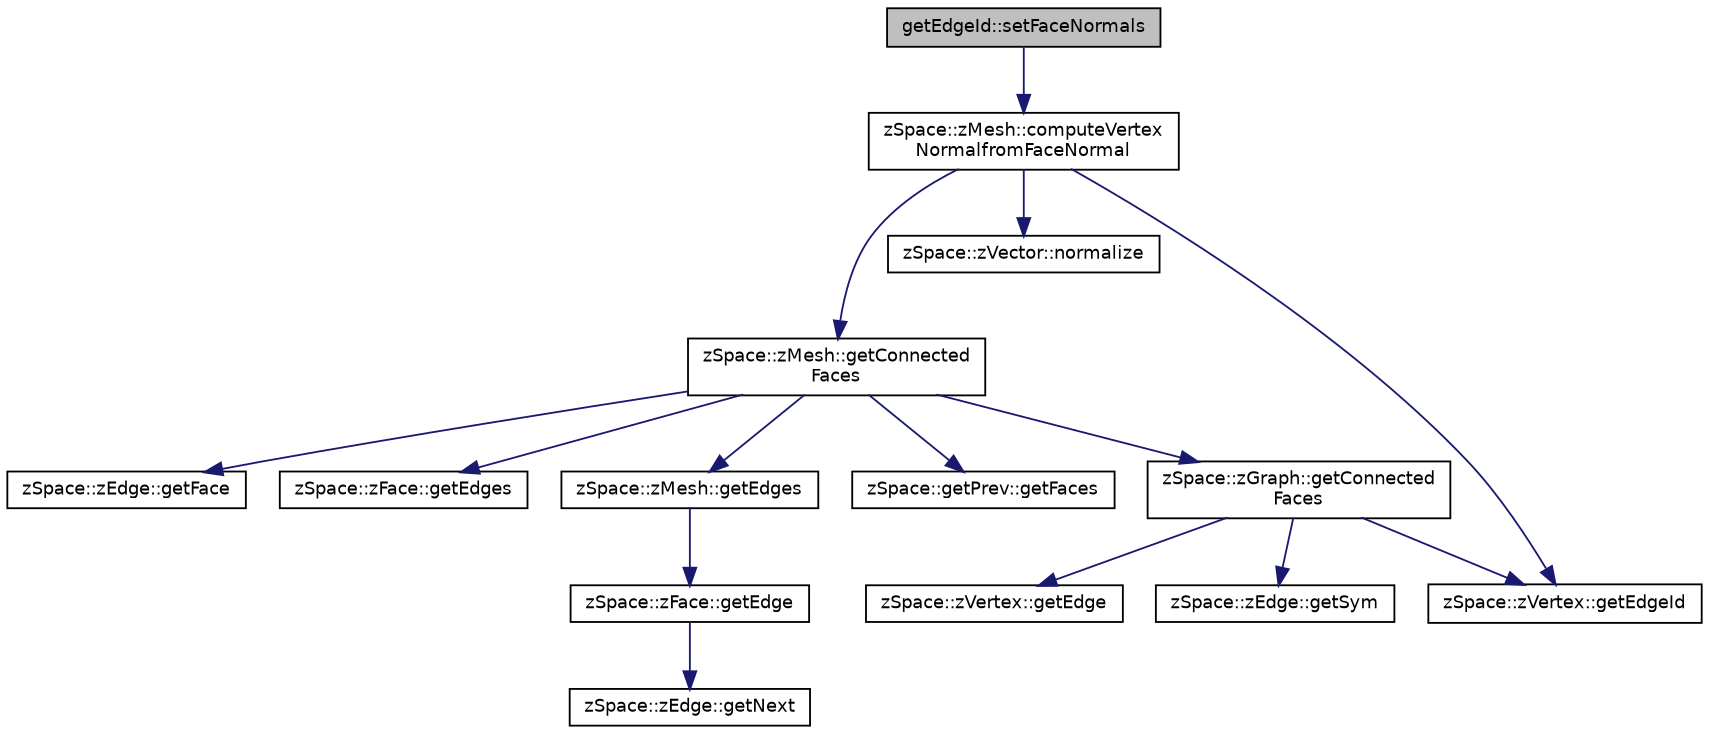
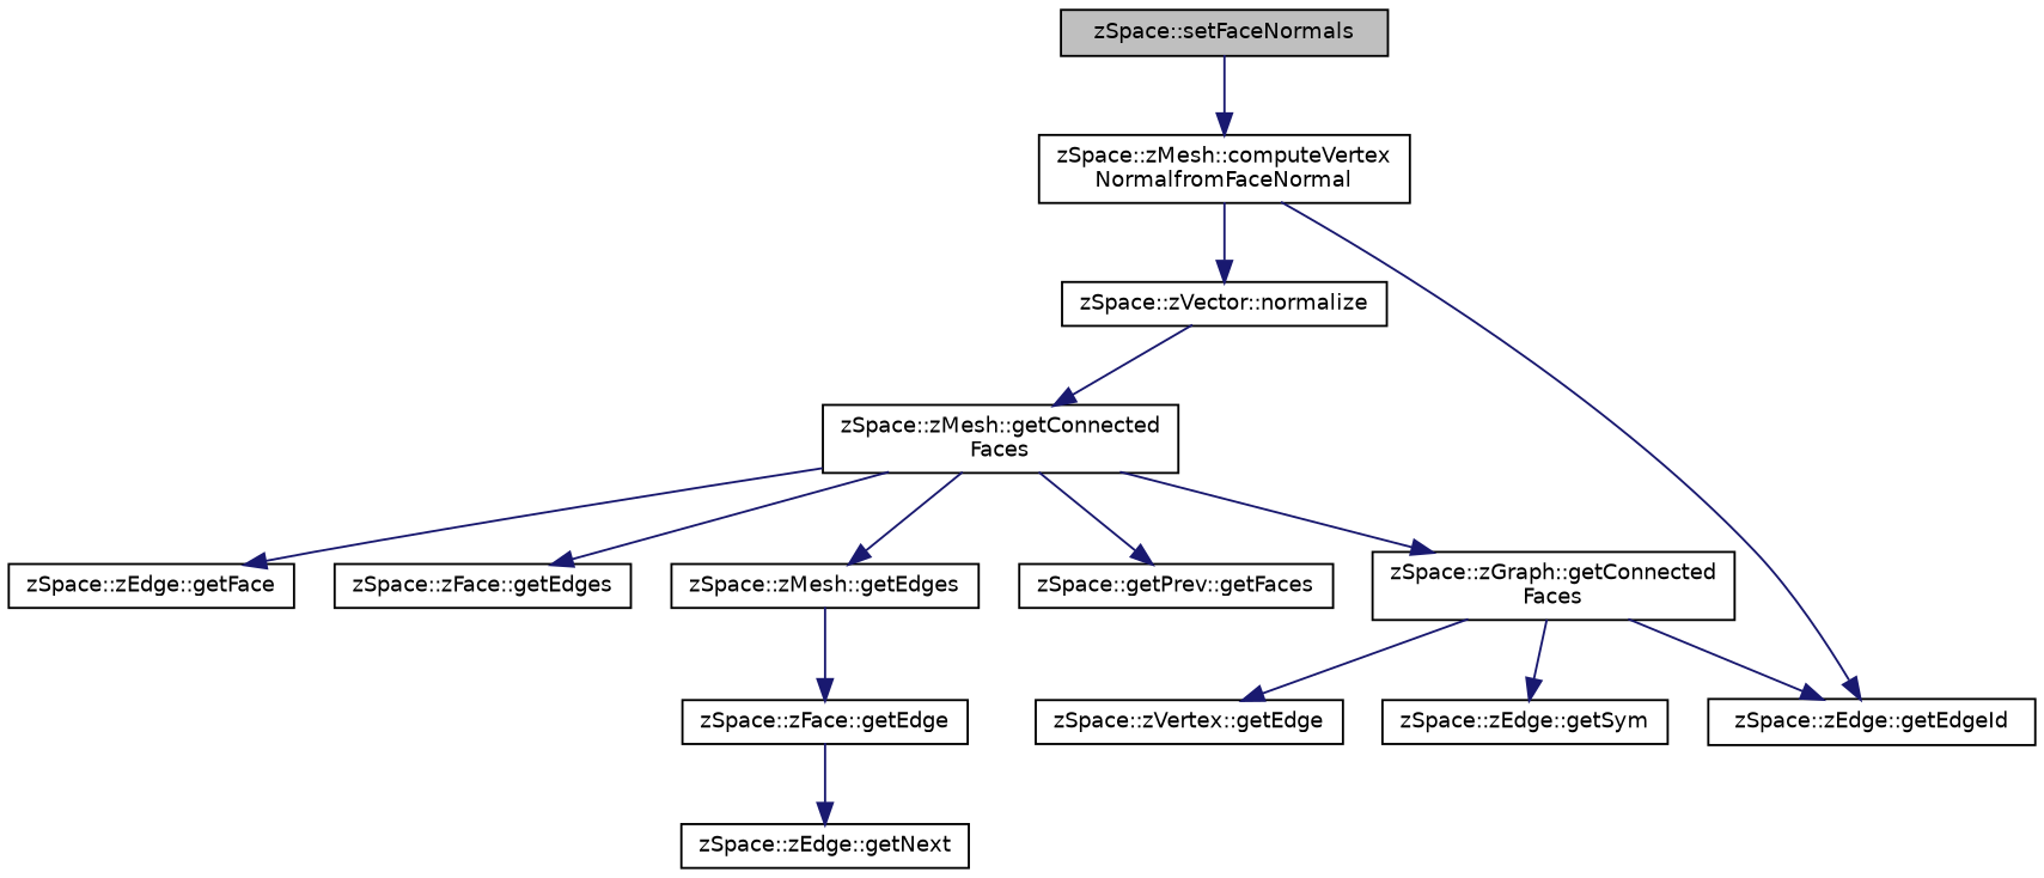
  digraph {
    rankdir=TB
    node [color=black fillcolor=white fontname=Helvetica fontsize=10 shape=record style=filled]
    edge [color=midnightblue fontname=Helvetica fontsize=10 labelfontname=Helvetica labelfontsize=10 style=solid]
-   n1 [fillcolor=grey75 fontcolor=black height=0.2 label="getEdgeId::setFaceNormals" width=0.4]
+   n1 [fillcolor=grey75 fontcolor=black height=0.2 label="zSpace::setFaceNormals" width=0.4]
    n2 [height=0.2 label="zSpace::zMesh::computeVertex\lNormalfromFaceNormal" width=0.4]
    n3 [height=0.2 label="zSpace::zMesh::getConnected\lFaces" width=0.4]
    n4 [height=0.2 label="zSpace::zVector::normalize" width=0.4]
-   n5 [height=0.2 label="zSpace::zVertex::getEdgeId" width=0.4]
+   n5 [height=0.2 label="zSpace::zEdge::getEdgeId" width=0.4]
    n6 [height=0.2 label="zSpace::zGraph::getConnected\lFaces" width=0.4]
    n7 [height=0.2 label="zSpace::zEdge::getFace" width=0.4]
    n8 [height=0.2 label="zSpace::zFace::getEdges" width=0.4]
    n9 [height=0.2 label="zSpace::zMesh::getEdges" width=0.4]
    n10 [height=0.2 label="zSpace::getPrev::getFaces" width=0.4]
    n11 [height=0.2 label="zSpace::zVertex::getEdge" width=0.4]
    n12 [height=0.2 label="zSpace::zEdge::getSym" width=0.4]
    n13 [height=0.2 label="zSpace::zFace::getEdge" width=0.4]
    n14 [height=0.2 label="zSpace::zEdge::getNext" width=0.4]
    n1 -> n2
-   n2 -> n3
+   n4 -> n3
    n2 -> n4
    n2 -> n5
    n3 -> n6
    n3 -> n7
    n3 -> n8
    n3 -> n9
    n3 -> n10
    n6 -> n5
    n6 -> n11
    n6 -> n12
    n9 -> n13
    n13 -> n14
  }
